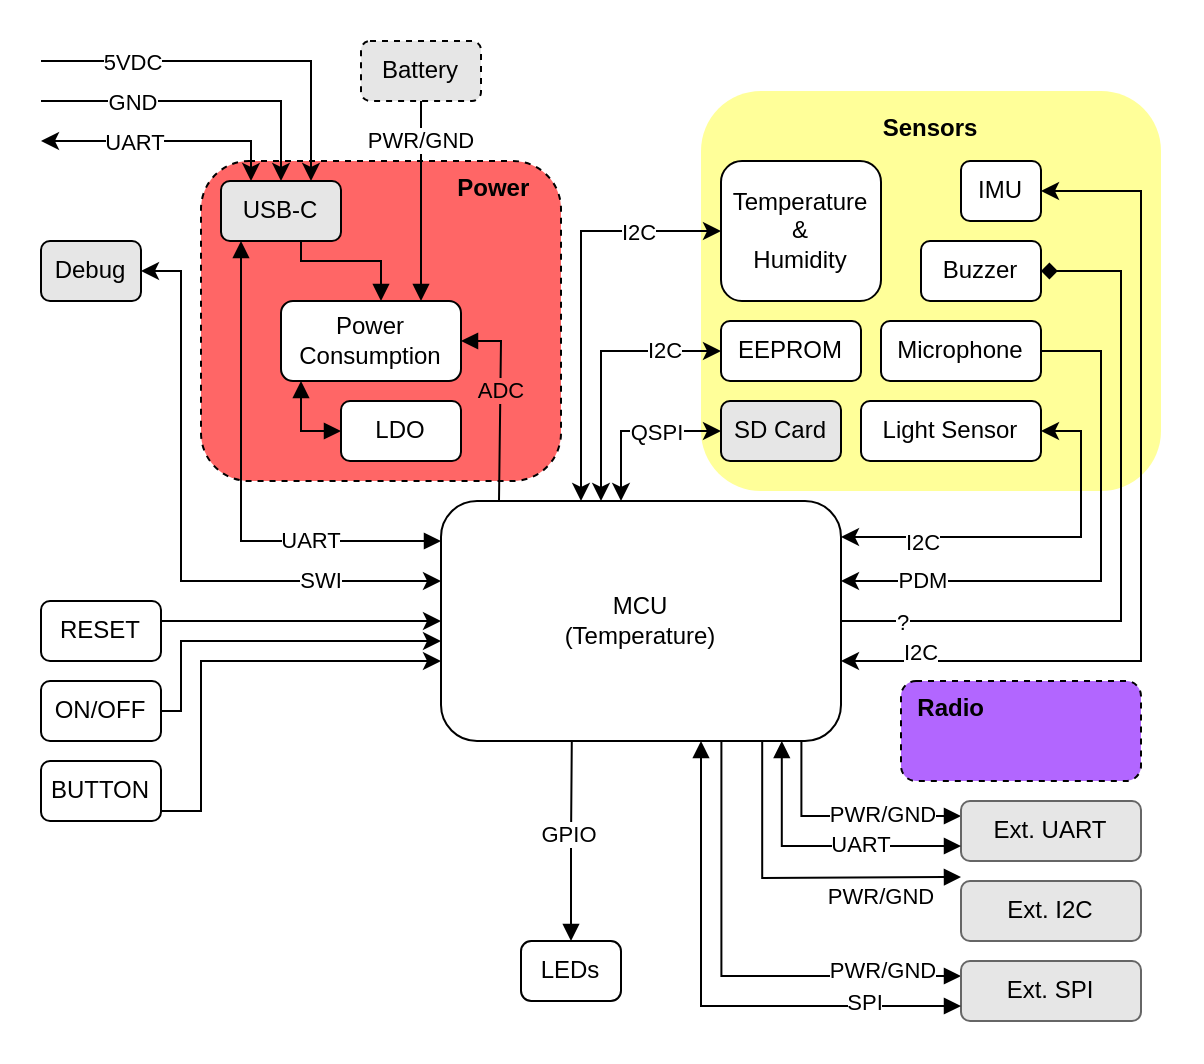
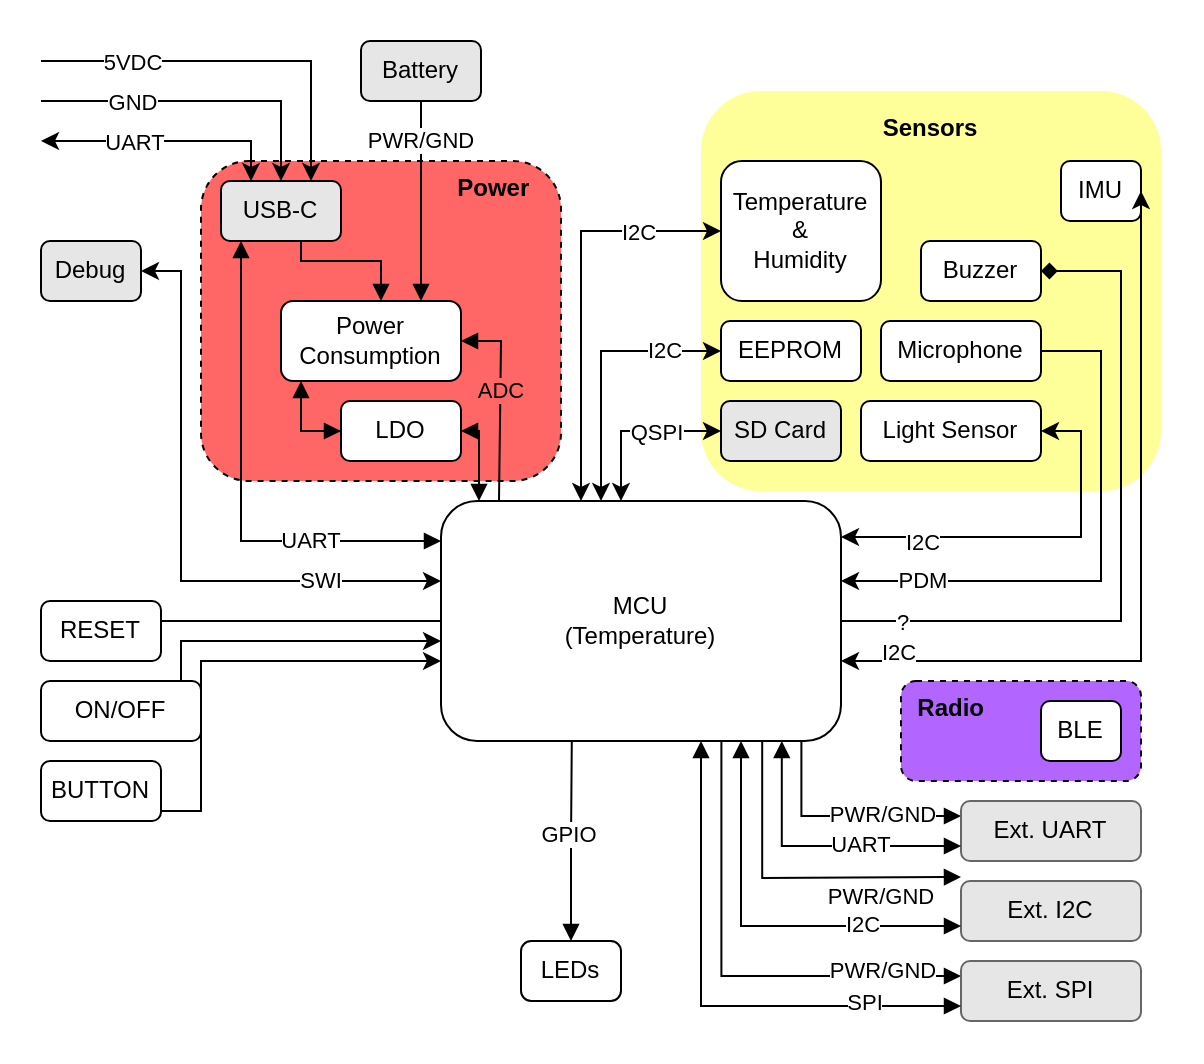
  <mxCell id="0" />
  <mxCell id="1" parent="0" />
  <mxCell id="2" value="&amp;nbsp; Radio" style="rounded=1;whiteSpace=wrap;html=1;shadow=0;dashed=1;labelBackgroundColor=none;fontColor=none;fillColor=#B266FF;align=left;fontStyle=1;verticalAlign=top;" parent="1" vertex="1"><mxGeometry x="450" y="340" width="120" height="50" as="geometry" /></mxCell>
  <mxCell id="3" value="&lt;b&gt;Power&amp;nbsp; &amp;nbsp;&amp;nbsp;&lt;/b&gt;" style="rounded=1;whiteSpace=wrap;html=1;shadow=0;dashed=1;labelBackgroundColor=none;fontColor=none;fillColor=#FF6666;align=right;verticalAlign=top;" parent="1" vertex="1"><mxGeometry x="100" y="80" width="180" height="160" as="geometry" /></mxCell>
  <mxCell id="4" value="&lt;p style=&quot;line-height: 0%;&quot;&gt;Sensors&lt;/p&gt;" style="rounded=1;whiteSpace=wrap;html=1;dashed=1;fillColor=#FFFF99;align=center;horizontal=1;verticalAlign=top;labelBackgroundColor=none;strokeColor=none;shadow=0;fontStyle=1" parent="1" vertex="1"><mxGeometry x="350" y="45" width="230" height="200" as="geometry" /></mxCell>
  <mxCell id="5" value="" style="edgeStyle=orthogonalEdgeStyle;rounded=0;orthogonalLoop=1;jettySize=auto;html=1;startArrow=none;startFill=0;endArrow=block;endFill=1;" parent="1" source="8" target="25" edge="1"><mxGeometry relative="1" as="geometry"><Array as="points"><mxPoint x="150" y="130" /><mxPoint x="190" y="130" /></Array></mxGeometry></mxCell>
  <mxCell id="6" value="" style="edgeStyle=orthogonalEdgeStyle;rounded=0;orthogonalLoop=1;jettySize=auto;html=1;startArrow=block;startFill=1;endArrow=block;endFill=1;" parent="1" source="8" target="26" edge="1"><mxGeometry relative="1" as="geometry"><mxPoint x="210" y="269" as="targetPoint" /><Array as="points"><mxPoint x="120" y="270" /></Array></mxGeometry></mxCell>
  <mxCell id="7" value="UART" style="edgeLabel;html=1;align=center;verticalAlign=middle;resizable=0;points=[];" parent="6" vertex="1" connectable="0"><mxGeometry x="0.469" y="1" relative="1" as="geometry"><mxPoint as="offset" /></mxGeometry></mxCell>
  <mxCell id="8" value="USB-C" style="rounded=1;whiteSpace=wrap;html=1;fillColor=#E6E6E6;" parent="1" vertex="1"><mxGeometry x="110" y="90" width="60" height="30" as="geometry" /></mxCell>
  <mxCell id="9" value="" style="endArrow=classic;html=1;rounded=0;startArrow=classic;startFill=1;entryX=0.25;entryY=0;entryDx=0;entryDy=0;" parent="1" target="8" edge="1"><mxGeometry width="50" height="50" relative="1" as="geometry"><mxPoint x="20" y="70" as="sourcePoint" /><mxPoint x="85" y="120" as="targetPoint" /><Array as="points"><mxPoint x="50" y="70" /><mxPoint x="125" y="70" /></Array></mxGeometry></mxCell>
  <mxCell id="10" value="UART" style="edgeLabel;html=1;align=center;verticalAlign=middle;resizable=0;points=[];" parent="9" vertex="1" connectable="0"><mxGeometry x="0.1" y="-1" relative="1" as="geometry"><mxPoint x="-23" y="-1" as="offset" /></mxGeometry></mxCell>
  <mxCell id="11" value="" style="endArrow=classic;html=1;rounded=0;entryX=0.5;entryY=0;entryDx=0;entryDy=0;" parent="1" target="8" edge="1"><mxGeometry width="50" height="50" relative="1" as="geometry"><mxPoint x="20" y="50" as="sourcePoint" /><mxPoint x="100" y="120" as="targetPoint" /><Array as="points"><mxPoint x="140" y="50" /></Array></mxGeometry></mxCell>
  <mxCell id="12" value="GND" style="edgeLabel;html=1;align=center;verticalAlign=middle;resizable=0;points=[];" parent="11" vertex="1" connectable="0"><mxGeometry x="0.1" y="-1" relative="1" as="geometry"><mxPoint x="-43" y="-1" as="offset" /></mxGeometry></mxCell>
  <mxCell id="13" value="" style="endArrow=classic;html=1;rounded=0;entryX=0.75;entryY=0;entryDx=0;entryDy=0;" parent="1" target="8" edge="1"><mxGeometry width="50" height="50" relative="1" as="geometry"><mxPoint x="20" y="30" as="sourcePoint" /><mxPoint x="115" y="120" as="targetPoint" /><Array as="points"><mxPoint x="155" y="30" /></Array></mxGeometry></mxCell>
  <mxCell id="14" value="5VDC" style="edgeLabel;html=1;align=center;verticalAlign=middle;resizable=0;points=[];" parent="13" vertex="1" connectable="0"><mxGeometry x="0.1" y="-1" relative="1" as="geometry"><mxPoint x="-62" y="-1" as="offset" /></mxGeometry></mxCell>
  <mxCell id="15" value="Light Sensor" style="rounded=1;whiteSpace=wrap;html=1;glass=0;shadow=0;" parent="1" vertex="1"><mxGeometry x="430" y="200" width="90" height="30" as="geometry" /></mxCell>
  <mxCell id="16" value="SD Card" style="rounded=1;whiteSpace=wrap;html=1;fillColor=#E6E6E6;" parent="1" vertex="1"><mxGeometry x="360" y="200" width="60" height="30" as="geometry" /></mxCell>
  <mxCell id="17" value="Temperature&lt;br&gt;&amp;amp;&lt;br&gt;Humidity" style="rounded=1;whiteSpace=wrap;html=1;" parent="1" vertex="1"><mxGeometry x="360" y="80" width="80" height="70" as="geometry" /></mxCell>
- <mxCell id="18" value="IMU" style="rounded=1;whiteSpace=wrap;html=1;" parent="1" vertex="1"><mxGeometry x="480" y="80" width="40" height="30" as="geometry" /></mxCell>
+ <mxCell id="18" value="IMU" style="rounded=1;whiteSpace=wrap;html=1;" parent="1" vertex="1"><mxGeometry x="530" y="80" width="40" height="30" as="geometry" /></mxCell>
  <mxCell id="19" value="PWR/GND" style="edgeStyle=orthogonalEdgeStyle;rounded=0;orthogonalLoop=1;jettySize=auto;html=1;startArrow=none;startFill=0;endArrow=block;endFill=1;" parent="1" source="20" edge="1"><mxGeometry x="-0.6" relative="1" as="geometry"><mxPoint x="210" y="150" as="targetPoint" /><Array as="points"><mxPoint x="210" y="100" /><mxPoint x="210" y="100" /></Array><mxPoint as="offset" /></mxGeometry></mxCell>
- <mxCell id="20" value="Battery" style="rounded=1;whiteSpace=wrap;html=1;fillColor=#E6E6E6;dashed=1;" parent="1" vertex="1"><mxGeometry x="180" y="20" width="60" height="30" as="geometry" /></mxCell>
+ <mxCell id="20" value="Battery" style="rounded=1;whiteSpace=wrap;html=1;fillColor=#E6E6E6;" parent="1" vertex="1"><mxGeometry x="180" y="20" width="60" height="30" as="geometry" /></mxCell>
+ <mxCell id="21" value="BLE" style="rounded=1;whiteSpace=wrap;html=1;" parent="1" vertex="1"><mxGeometry x="520" y="350" width="40" height="30" as="geometry" /></mxCell>
  <mxCell id="22" value="Buzzer" style="rounded=1;whiteSpace=wrap;html=1;" parent="1" vertex="1"><mxGeometry x="460" y="120" width="60" height="30" as="geometry" /></mxCell>
  <mxCell id="23" value="EEPROM" style="rounded=1;whiteSpace=wrap;html=1;" parent="1" vertex="1"><mxGeometry x="360" y="160" width="70" height="30" as="geometry" /></mxCell>
  <mxCell id="24" value="ADC" style="edgeStyle=orthogonalEdgeStyle;rounded=0;orthogonalLoop=1;jettySize=auto;html=1;startArrow=block;startFill=1;endArrow=none;endFill=1;exitX=1;exitY=0.5;exitDx=0;exitDy=0;entryX=0.145;entryY=-0.002;entryDx=0;entryDy=0;entryPerimeter=0;labelBackgroundColor=#FF6666;" parent="1" source="25" target="26" edge="1"><mxGeometry x="-0.103" relative="1" as="geometry"><mxPoint x="250" y="220" as="targetPoint" /><Array as="points"><mxPoint x="250" y="170" /><mxPoint x="250" y="250" /></Array><mxPoint as="offset" /></mxGeometry></mxCell>
  <mxCell id="25" value="Power&lt;br&gt;Consumption" style="rounded=1;whiteSpace=wrap;html=1;" parent="1" vertex="1"><mxGeometry x="140" y="150" width="90" height="40" as="geometry" /></mxCell>
  <mxCell id="26" value="MCU&lt;br&gt;(Temperature)" style="rounded=1;whiteSpace=wrap;html=1;" parent="1" vertex="1"><mxGeometry x="220" y="250" width="200" height="120" as="geometry" /></mxCell>
  <mxCell id="27" value="" style="edgeStyle=orthogonalEdgeStyle;rounded=0;orthogonalLoop=1;jettySize=auto;html=1;startArrow=block;startFill=1;endArrow=none;endFill=0;entryX=0.127;entryY=0.999;entryDx=0;entryDy=0;entryPerimeter=0;" parent="1" source="29" edge="1"><mxGeometry relative="1" as="geometry"><mxPoint x="285.4" y="369.88" as="targetPoint" /><Array as="points" /></mxGeometry></mxCell>
  <mxCell id="28" value="GPIO" style="edgeLabel;html=1;align=center;verticalAlign=middle;resizable=0;points=[];" parent="27" vertex="1" connectable="0"><mxGeometry x="0.068" y="2" relative="1" as="geometry"><mxPoint as="offset" /></mxGeometry></mxCell>
  <mxCell id="29" value="LEDs" style="rounded=1;whiteSpace=wrap;html=1;arcSize=17;" parent="1" vertex="1"><mxGeometry x="260" y="470" width="50" height="30" as="geometry" /></mxCell>
  <mxCell id="30" value="" style="edgeStyle=orthogonalEdgeStyle;rounded=0;orthogonalLoop=1;jettySize=auto;html=1;" parent="1" source="31" edge="1"><mxGeometry relative="1" as="geometry"><mxPoint x="220" y="320" as="targetPoint" /><Array as="points"><mxPoint x="90" y="355" /><mxPoint x="90" y="320" /></Array></mxGeometry></mxCell>
- <mxCell id="31" value="ON/OFF" style="rounded=1;whiteSpace=wrap;html=1;" parent="1" vertex="1"><mxGeometry x="20" y="340" width="60" height="30" as="geometry" /></mxCell>
- <mxCell id="32" value="" style="edgeStyle=orthogonalEdgeStyle;rounded=0;orthogonalLoop=1;jettySize=auto;html=1;" parent="1" source="33" target="26" edge="1"><mxGeometry relative="1" as="geometry"><mxPoint x="220" y="306" as="targetPoint" /><Array as="points"><mxPoint x="90" y="310" /><mxPoint x="90" y="310" /></Array></mxGeometry></mxCell>
+ <mxCell id="31" value="ON/OFF" style="rounded=1;whiteSpace=wrap;html=1;" parent="1" vertex="1"><mxGeometry x="20" y="340" width="80" height="30" as="geometry" /></mxCell>
+ <mxCell id="32" value="" style="edgeStyle=orthogonalEdgeStyle;rounded=0;orthogonalLoop=1;jettySize=auto;html=1;endArrow=none;" parent="1" source="33" target="26" edge="1"><mxGeometry relative="1" as="geometry"><mxPoint x="220" y="306" as="targetPoint" /><Array as="points"><mxPoint x="90" y="310" /><mxPoint x="90" y="310" /></Array></mxGeometry></mxCell>
  <mxCell id="33" value="RESET" style="rounded=1;whiteSpace=wrap;html=1;" parent="1" vertex="1"><mxGeometry x="20" y="300" width="60" height="30" as="geometry" /></mxCell>
  <mxCell id="34" value="" style="edgeStyle=orthogonalEdgeStyle;rounded=0;orthogonalLoop=1;jettySize=auto;html=1;exitX=1;exitY=0.5;exitDx=0;exitDy=0;" parent="1" source="35" edge="1"><mxGeometry relative="1" as="geometry"><mxPoint x="80" y="330" as="sourcePoint" /><mxPoint x="220" y="330" as="targetPoint" /><Array as="points"><mxPoint x="80" y="405" /><mxPoint x="100" y="405" /><mxPoint x="100" y="330" /></Array></mxGeometry></mxCell>
  <mxCell id="35" value="BUTTON" style="rounded=1;whiteSpace=wrap;html=1;" parent="1" vertex="1"><mxGeometry x="20" y="380" width="60" height="30" as="geometry" /></mxCell>
  <mxCell id="36" value="Microphone" style="rounded=1;whiteSpace=wrap;html=1;" parent="1" vertex="1"><mxGeometry x="440" y="160" width="80" height="30" as="geometry" /></mxCell>
  <mxCell id="37" value="Debug" style="rounded=1;whiteSpace=wrap;html=1;glass=0;shadow=0;fillColor=#E6E6E6;" parent="1" vertex="1"><mxGeometry x="20" y="120" width="50" height="30" as="geometry" /></mxCell>
  <mxCell id="38" value="" style="endArrow=classic;startArrow=classic;html=1;rounded=0;" parent="1" edge="1"><mxGeometry width="50" height="50" relative="1" as="geometry"><mxPoint x="70" y="135" as="sourcePoint" /><mxPoint x="220" y="290" as="targetPoint" /><Array as="points"><mxPoint x="80" y="135" /><mxPoint x="90" y="135" /><mxPoint x="90" y="250" /><mxPoint x="90" y="260" /><mxPoint x="90" y="290" /><mxPoint x="110" y="290" /><mxPoint x="140" y="290" /><mxPoint x="180" y="290" /></Array></mxGeometry></mxCell>
  <mxCell id="39" value="SWI" style="edgeLabel;html=1;align=center;verticalAlign=middle;resizable=0;points=[];" parent="38" vertex="1" connectable="0"><mxGeometry x="0.601" y="1" relative="1" as="geometry"><mxPoint as="offset" /></mxGeometry></mxCell>
  <mxCell id="40" value="" style="endArrow=classic;startArrow=classic;html=1;rounded=0;entryX=1;entryY=0.5;entryDx=0;entryDy=0;" parent="1" target="15" edge="1"><mxGeometry width="50" height="50" relative="1" as="geometry"><mxPoint x="420" y="268" as="sourcePoint" /><mxPoint x="170" y="210" as="targetPoint" /><Array as="points"><mxPoint x="540" y="268" /><mxPoint x="540" y="240" /><mxPoint x="540" y="215" /></Array></mxGeometry></mxCell>
  <mxCell id="41" value="I2C" style="edgeLabel;html=1;align=center;verticalAlign=middle;resizable=0;points=[];" parent="40" vertex="1" connectable="0"><mxGeometry x="-0.399" y="-2" relative="1" as="geometry"><mxPoint x="-18" as="offset" /></mxGeometry></mxCell>
  <mxCell id="42" value="" style="endArrow=classic;startArrow=classic;html=1;rounded=0;entryX=1;entryY=0.5;entryDx=0;entryDy=0;" parent="1" target="18" edge="1"><mxGeometry width="50" height="50" relative="1" as="geometry"><mxPoint x="420" y="330" as="sourcePoint" /><mxPoint x="330" y="200" as="targetPoint" /><Array as="points"><mxPoint x="490" y="330" /><mxPoint x="570" y="330" /><mxPoint x="570" y="190" /><mxPoint x="570" y="95" /></Array></mxGeometry></mxCell>
  <mxCell id="43" value="I2C" style="edgeLabel;html=1;align=center;verticalAlign=middle;resizable=0;points=[];" parent="42" vertex="1" connectable="0"><mxGeometry x="-0.529" y="2" relative="1" as="geometry"><mxPoint x="-63" y="-3" as="offset" /></mxGeometry></mxCell>
  <mxCell id="44" value="" style="endArrow=diamond;startArrow=none;html=1;rounded=0;entryX=1;entryY=0.5;entryDx=0;entryDy=0;exitX=1;exitY=0.5;exitDx=0;exitDy=0;startFill=0;" parent="1" source="26" target="22" edge="1"><mxGeometry width="50" height="50" relative="1" as="geometry"><mxPoint x="280" y="250" as="sourcePoint" /><mxPoint x="330" y="200" as="targetPoint" /><Array as="points"><mxPoint x="560" y="310" /><mxPoint x="560" y="135" /></Array></mxGeometry></mxCell>
  <mxCell id="45" value="?" style="edgeLabel;html=1;align=center;verticalAlign=middle;resizable=0;points=[];" parent="44" vertex="1" connectable="0"><mxGeometry x="-0.644" relative="1" as="geometry"><mxPoint x="-33" as="offset" /></mxGeometry></mxCell>
  <mxCell id="46" value="" style="endArrow=none;startArrow=classic;html=1;rounded=0;entryX=1;entryY=0.5;entryDx=0;entryDy=0;endFill=0;" parent="1" target="36" edge="1"><mxGeometry width="50" height="50" relative="1" as="geometry"><mxPoint x="420" y="290" as="sourcePoint" /><mxPoint x="330" y="200" as="targetPoint" /><Array as="points"><mxPoint x="480" y="290" /><mxPoint x="550" y="290" /><mxPoint x="550" y="175" /></Array></mxGeometry></mxCell>
  <mxCell id="47" value="PDM" style="edgeLabel;html=1;align=center;verticalAlign=middle;resizable=0;points=[];" parent="46" vertex="1" connectable="0"><mxGeometry x="-0.707" y="1" relative="1" as="geometry"><mxPoint as="offset" /></mxGeometry></mxCell>
  <mxCell id="48" value="" style="endArrow=classic;startArrow=classic;html=1;rounded=0;entryX=0;entryY=0.5;entryDx=0;entryDy=0;" parent="1" target="16" edge="1"><mxGeometry width="50" height="50" relative="1" as="geometry"><mxPoint x="310" y="250" as="sourcePoint" /><mxPoint x="330" y="200" as="targetPoint" /><Array as="points"><mxPoint x="310" y="240" /><mxPoint x="310" y="215" /></Array></mxGeometry></mxCell>
  <mxCell id="49" value="QSPI" style="edgeLabel;html=1;align=center;verticalAlign=middle;resizable=0;points=[];" parent="48" vertex="1" connectable="0"><mxGeometry x="0.488" y="-1" relative="1" as="geometry"><mxPoint x="-11" y="-1" as="offset" /></mxGeometry></mxCell>
  <mxCell id="50" value="I2C" style="endArrow=classic;startArrow=classic;html=1;rounded=0;entryX=0;entryY=0.5;entryDx=0;entryDy=0;" parent="1" target="23" edge="1"><mxGeometry x="0.586" width="50" height="50" relative="1" as="geometry"><mxPoint x="300" y="250" as="sourcePoint" /><mxPoint x="330" y="200" as="targetPoint" /><Array as="points"><mxPoint x="300" y="220" /><mxPoint x="300" y="175" /></Array><mxPoint as="offset" /></mxGeometry></mxCell>
  <mxCell id="51" value="" style="edgeStyle=orthogonalEdgeStyle;rounded=0;orthogonalLoop=1;jettySize=auto;html=1;startArrow=block;startFill=1;endArrow=none;endFill=0;exitX=0;exitY=0.25;exitDx=0;exitDy=0;entryX=0.901;entryY=0.997;entryDx=0;entryDy=0;entryPerimeter=0;" parent="1" source="53" target="26" edge="1"><mxGeometry relative="1" as="geometry"><mxPoint x="400" y="372" as="targetPoint" /></mxGeometry></mxCell>
  <mxCell id="52" value="PWR/GND" style="edgeLabel;html=1;align=center;verticalAlign=middle;resizable=0;points=[];" parent="51" vertex="1" connectable="0"><mxGeometry x="-0.112" y="-1" relative="1" as="geometry"><mxPoint x="12" as="offset" /></mxGeometry></mxCell>
  <mxCell id="53" value="Ext. UART" style="rounded=1;whiteSpace=wrap;html=1;fillColor=#E6E6E6;gradientColor=none;strokeColor=#666666;" parent="1" vertex="1"><mxGeometry x="480" y="400" width="90" height="30" as="geometry" /></mxCell>
  <mxCell id="54" value="" style="edgeStyle=orthogonalEdgeStyle;rounded=0;orthogonalLoop=1;jettySize=auto;html=1;startArrow=block;startFill=1;endArrow=block;endFill=1;exitX=0;exitY=0.75;exitDx=0;exitDy=0;entryX=0.852;entryY=1;entryDx=0;entryDy=0;entryPerimeter=0;" parent="1" source="53" target="26" edge="1"><mxGeometry relative="1" as="geometry"><mxPoint x="480" y="410" as="sourcePoint" /><mxPoint x="390" y="370" as="targetPoint" /></mxGeometry></mxCell>
  <mxCell id="55" value="UART" style="edgeLabel;html=1;align=center;verticalAlign=middle;resizable=0;points=[];" parent="54" vertex="1" connectable="0"><mxGeometry x="-0.373" y="-1" relative="1" as="geometry"><mxPoint x="-6" as="offset" /></mxGeometry></mxCell>
  <mxCell id="56" value="" style="edgeStyle=orthogonalEdgeStyle;rounded=0;orthogonalLoop=1;jettySize=auto;html=1;startArrow=block;startFill=1;endArrow=none;endFill=0;entryX=0.803;entryY=1.001;entryDx=0;entryDy=0;entryPerimeter=0;" parent="1" target="26" edge="1"><mxGeometry relative="1" as="geometry"><mxPoint x="380" y="372" as="targetPoint" /><mxPoint x="480" y="438" as="sourcePoint" /></mxGeometry></mxCell>
  <mxCell id="57" value="PWR/GND" style="edgeLabel;html=1;align=center;verticalAlign=middle;resizable=0;points=[];" parent="56" vertex="1" connectable="0"><mxGeometry x="-0.112" y="-1" relative="1" as="geometry"><mxPoint x="34" y="10" as="offset" /></mxGeometry></mxCell>
  <mxCell id="58" value="Ext. I2C" style="rounded=1;whiteSpace=wrap;html=1;fillColor=#E6E6E6;gradientColor=none;strokeColor=#666666;" parent="1" vertex="1"><mxGeometry x="480" y="440" width="90" height="30" as="geometry" /></mxCell>
+ <mxCell id="59" value="" style="edgeStyle=orthogonalEdgeStyle;rounded=0;orthogonalLoop=1;jettySize=auto;html=1;startArrow=block;startFill=1;endArrow=block;endFill=1;entryX=0.75;entryY=1;entryDx=0;entryDy=0;exitX=0;exitY=0.75;exitDx=0;exitDy=0;" parent="1" source="58" target="26" edge="1"><mxGeometry relative="1" as="geometry"><mxPoint x="480" y="450" as="sourcePoint" /><mxPoint x="301" y="412" as="targetPoint" /></mxGeometry></mxCell>
+ <mxCell id="60" value="I2C" style="edgeLabel;html=1;align=center;verticalAlign=middle;resizable=0;points=[];" parent="59" vertex="1" connectable="0"><mxGeometry x="-0.373" y="-1" relative="1" as="geometry"><mxPoint x="13" as="offset" /></mxGeometry></mxCell>
  <mxCell id="61" value="" style="edgeStyle=orthogonalEdgeStyle;rounded=0;orthogonalLoop=1;jettySize=auto;html=1;startArrow=block;startFill=1;endArrow=none;endFill=0;exitX=0;exitY=0.25;exitDx=0;exitDy=0;entryX=0.701;entryY=1.002;entryDx=0;entryDy=0;entryPerimeter=0;" parent="1" source="63" target="26" edge="1"><mxGeometry relative="1" as="geometry"><mxPoint x="320" y="450" as="targetPoint" /></mxGeometry></mxCell>
  <mxCell id="62" value="PWR/GND" style="edgeLabel;html=1;align=center;verticalAlign=middle;resizable=0;points=[];" parent="61" vertex="1" connectable="0"><mxGeometry x="-0.112" y="-1" relative="1" as="geometry"><mxPoint x="65" y="-2" as="offset" /></mxGeometry></mxCell>
  <mxCell id="63" value="Ext. SPI" style="rounded=1;whiteSpace=wrap;html=1;fillColor=#E6E6E6;gradientColor=none;strokeColor=#666666;" parent="1" vertex="1"><mxGeometry x="480" y="480" width="90" height="30" as="geometry" /></mxCell>
  <mxCell id="64" value="" style="edgeStyle=orthogonalEdgeStyle;rounded=0;orthogonalLoop=1;jettySize=auto;html=1;startArrow=block;startFill=1;endArrow=block;endFill=1;entryX=0.65;entryY=1;entryDx=0;entryDy=0;entryPerimeter=0;exitX=0;exitY=0.75;exitDx=0;exitDy=0;" parent="1" source="63" target="26" edge="1"><mxGeometry relative="1" as="geometry"><mxPoint x="480" y="490" as="sourcePoint" /><mxPoint x="301" y="452" as="targetPoint" /></mxGeometry></mxCell>
  <mxCell id="65" value="SPI" style="edgeLabel;html=1;align=center;verticalAlign=middle;resizable=0;points=[];" parent="64" vertex="1" connectable="0"><mxGeometry x="-0.373" y="-1" relative="1" as="geometry"><mxPoint x="33" y="-1" as="offset" /></mxGeometry></mxCell>
  <mxCell id="66" value="" style="edgeStyle=orthogonalEdgeStyle;rounded=0;orthogonalLoop=1;jettySize=auto;html=1;startArrow=block;startFill=1;endArrow=block;endFill=1;" parent="1" source="68" edge="1"><mxGeometry relative="1" as="geometry"><mxPoint x="150" y="190" as="targetPoint" /><Array as="points"><mxPoint x="150" y="215" /></Array></mxGeometry></mxCell>
+ <mxCell id="67" value="" style="edgeStyle=orthogonalEdgeStyle;rounded=0;orthogonalLoop=1;jettySize=auto;html=1;startArrow=block;startFill=1;endArrow=block;endFill=1;" parent="1" source="68" target="26" edge="1"><mxGeometry relative="1" as="geometry"><mxPoint x="240" y="250" as="targetPoint" /><Array as="points"><mxPoint x="239" y="215" /></Array></mxGeometry></mxCell>
  <mxCell id="68" value="LDO" style="rounded=1;whiteSpace=wrap;html=1;" parent="1" vertex="1"><mxGeometry x="170" y="200" width="60" height="30" as="geometry" /></mxCell>
  <mxCell id="69" value="" style="endArrow=classic;startArrow=classic;html=1;rounded=0;entryX=0;entryY=0.5;entryDx=0;entryDy=0;" parent="1" target="17" edge="1"><mxGeometry width="50" height="50" relative="1" as="geometry"><mxPoint x="290" y="250" as="sourcePoint" /><mxPoint x="310" y="230" as="targetPoint" /><Array as="points"><mxPoint x="290" y="115" /></Array></mxGeometry></mxCell>
  <mxCell id="70" value="I2C&lt;br&gt;" style="edgeLabel;html=1;align=center;verticalAlign=middle;resizable=0;points=[];" parent="69" vertex="1" connectable="0"><mxGeometry x="0.501" relative="1" as="geometry"><mxPoint x="9" as="offset" /></mxGeometry></mxCell>
